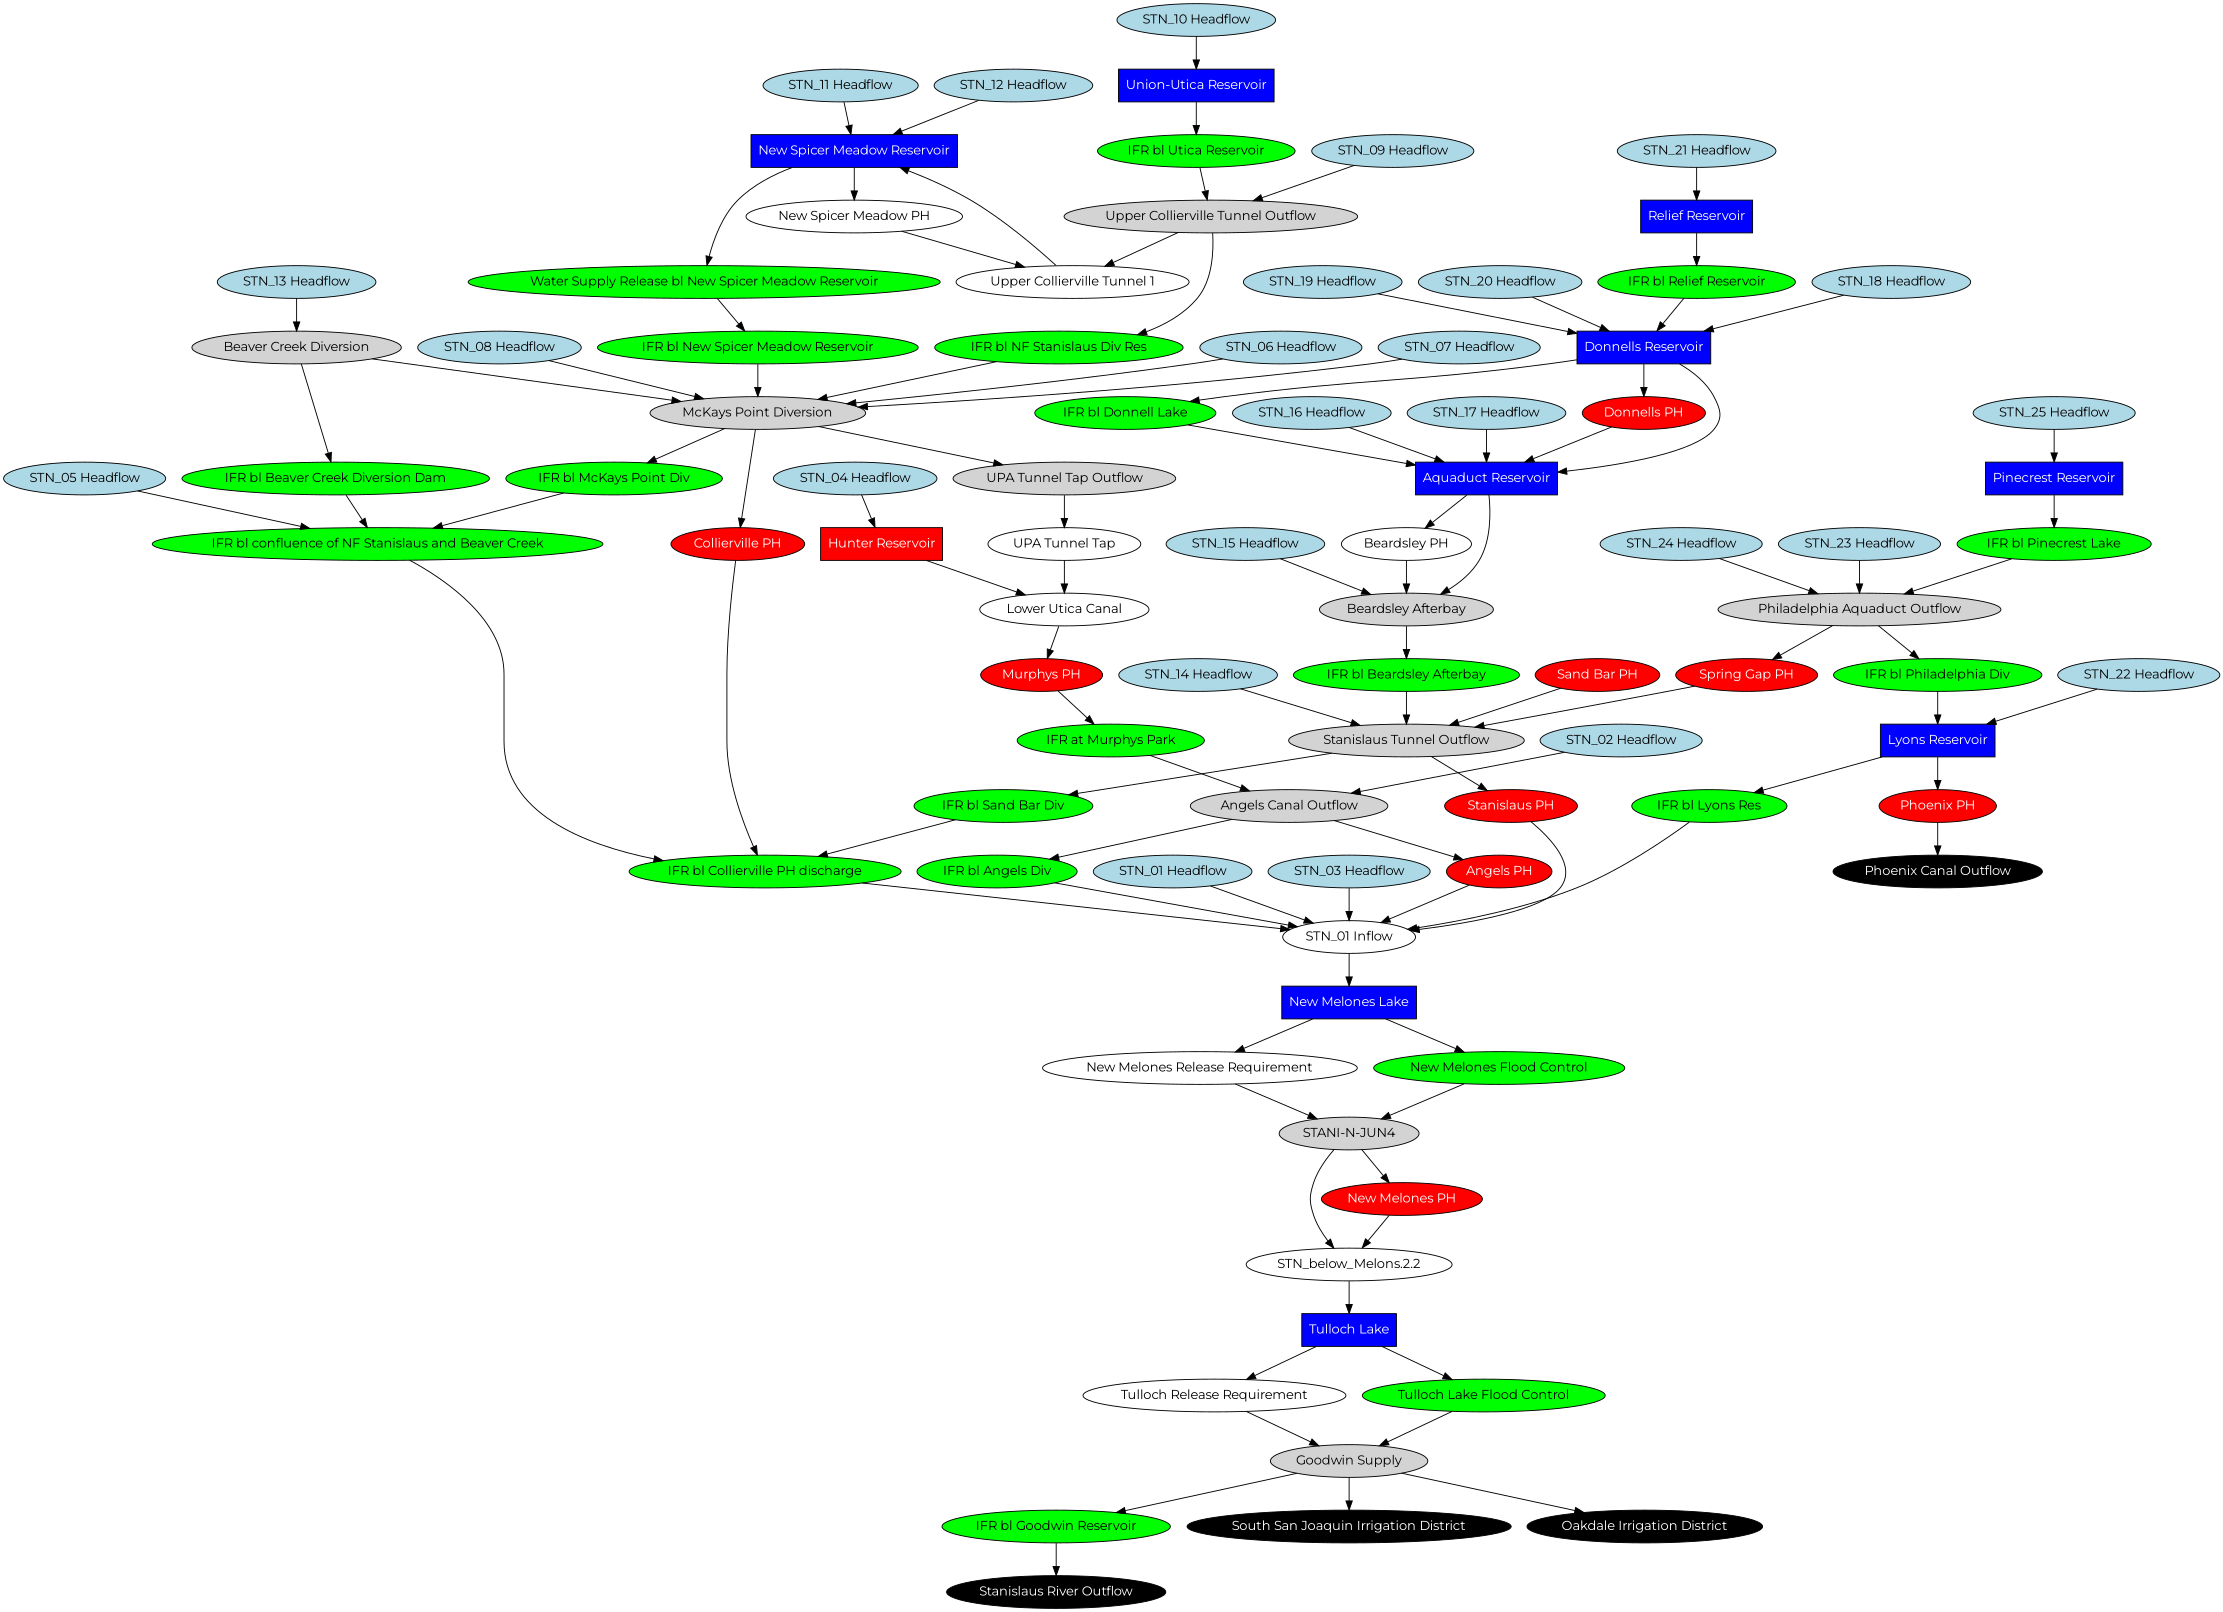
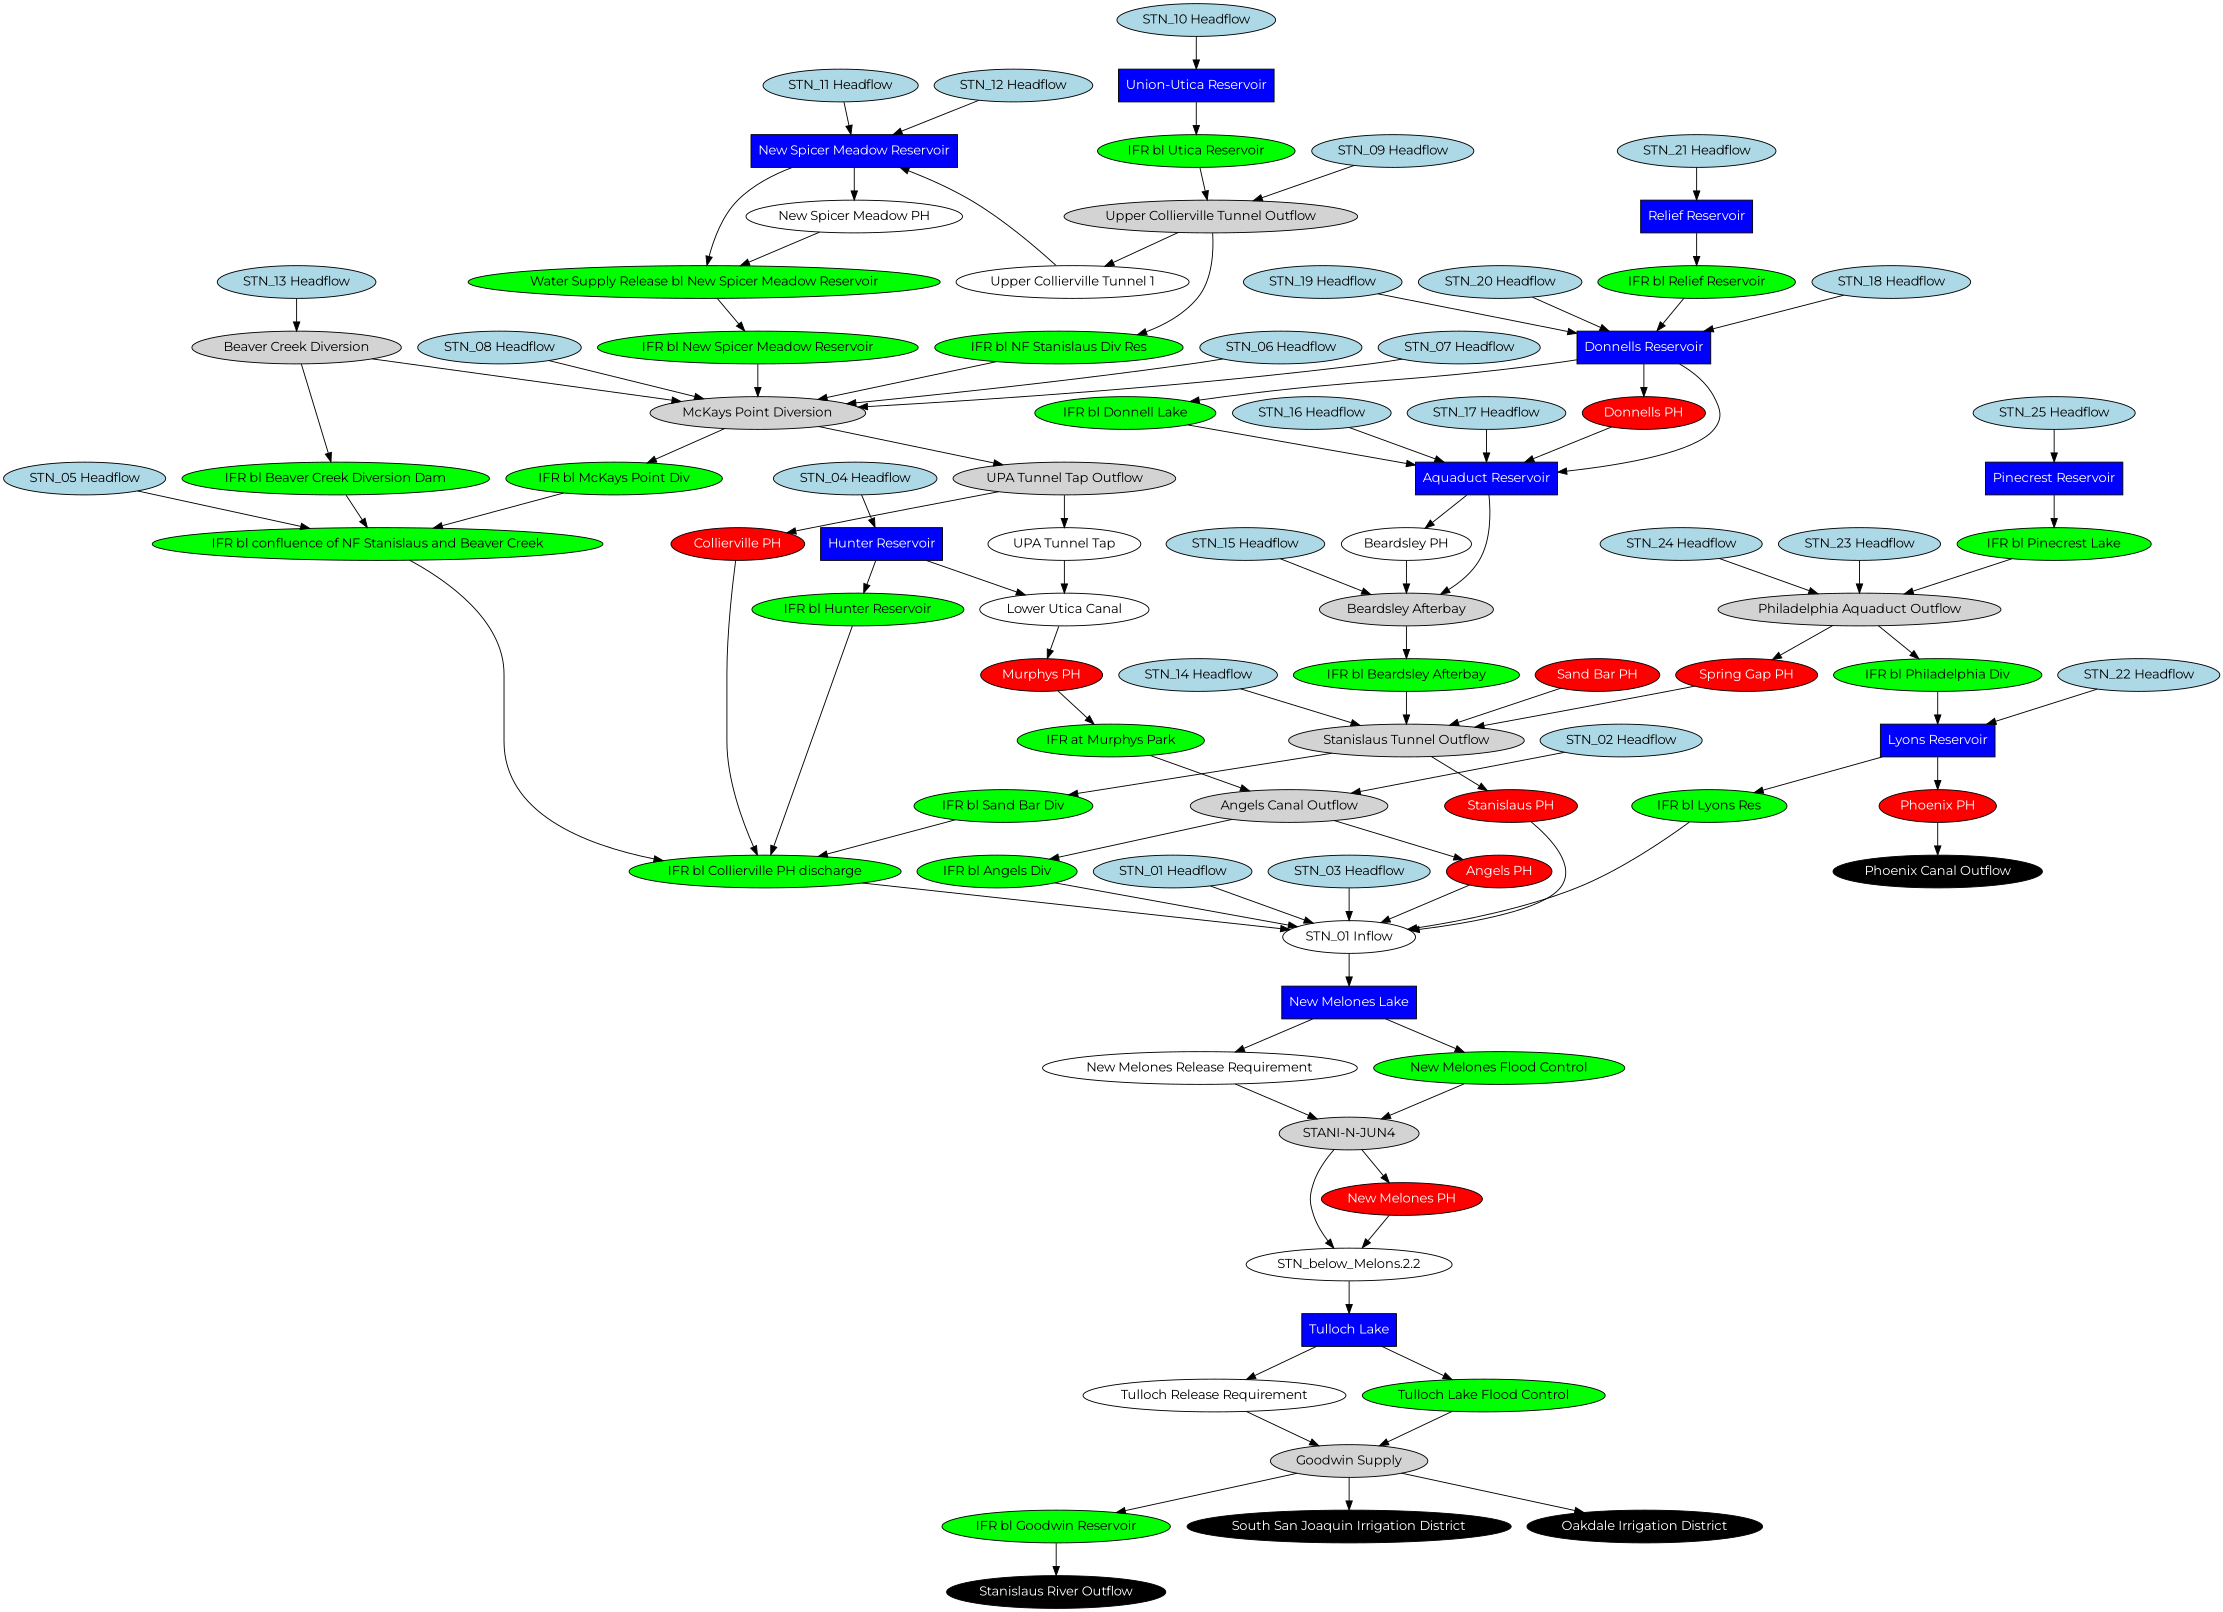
  digraph {
    fontname=Montserrat
    node [fillcolor=lightblue fontcolor=black fontname=Montserrat shape=oval style=filled]
    edge [fontname=Montserrat]
    "Angels PH" [fillcolor=red fontcolor=white]
    "STN_01 Inflow" [fillcolor=white]
    "New Melones Lake" [fillcolor=blue fontcolor=white shape=rect]
    "Angels Canal Outflow" [fillcolor=lightgrey]
    "IFR bl Angels Div" [fillcolor=green]
    n6 [fillcolor=blue fontcolor=white label="Aquaduct Reservoir" shape=rect]
    "Beardsley PH" [fillcolor=white]
    "Beardsley Afterbay" [fillcolor=lightgrey]
    "IFR bl Beardsley Afterbay" [fillcolor=green]
    "Beaver Creek Diversion" [fillcolor=lightgrey]
    "IFR bl Beaver Creek Diversion Dam" [fillcolor=green]
    "McKays Point Diversion" [fillcolor=lightgrey]
    "IFR bl confluence of NF Stanislaus and Beaver Creek" [fillcolor=green]
    "IFR bl McKays Point Div" [fillcolor=green]
    "UPA Tunnel Tap Outflow" [fillcolor=lightgrey]
    "Collierville PH" [fillcolor=red fontcolor=white]
    "IFR bl Collierville PH discharge" [fillcolor=green]
    "Donnells PH" [fillcolor=red fontcolor=white]
    "Donnells Reservoir" [fillcolor=blue fontcolor=white shape=rect]
    "IFR bl Donnell Lake" [fillcolor=green]
    "IFR at Murphys Park" [fillcolor=green]
+   "IFR bl Hunter Reservoir" [fillcolor=green]
    "IFR bl Lyons Res" [fillcolor=green]
    "Water Supply Release bl New Spicer Meadow Reservoir" [fillcolor=green]
    "IFR bl New Spicer Meadow Reservoir" [fillcolor=green]
    "IFR bl Philadelphia Div" [fillcolor=green]
    "Lyons Reservoir" [fillcolor=blue fontcolor=white shape=rect]
    "Phoenix PH" [fillcolor=red fontcolor=white]
    "IFR bl Relief Reservoir" [fillcolor=green]
    "IFR bl Sand Bar Div" [fillcolor=green]
    "IFR bl NF Stanislaus Div Res" [fillcolor=green]
    "IFR bl Goodwin Reservoir" [fillcolor=green]
    "Stanislaus River Outflow" [fillcolor=black fontcolor=white]
    "IFR bl Pinecrest Lake" [fillcolor=green]
    "Philadelphia Aquaduct Outflow" [fillcolor=lightgrey]
    "Spring Gap PH" [fillcolor=red fontcolor=white]
    "IFR bl Utica Reservoir" [fillcolor=green]
    "Upper Collierville Tunnel Outflow" [fillcolor=lightgrey]
    "Upper Collierville Tunnel 1" [fillcolor=white]
    "Stanislaus Tunnel Outflow" [fillcolor=lightgrey]
    "Stanislaus PH" [fillcolor=red fontcolor=white]
-   "Hunter Reservoir" [fillcolor=red fontcolor=white shape=rect]
+   "Hunter Reservoir" [fillcolor=blue fontcolor=white shape=rect]
    "Lower Utica Canal" [fillcolor=white]
    "Murphys PH" [fillcolor=red fontcolor=white]
    "Phoenix Canal Outflow" [fillcolor=black fontcolor=white]
    "UPA Tunnel Tap" [fillcolor=white]
    "New Melones Release Requirement" [fillcolor=white]
    "New Melones Flood Control" [fillcolor=green]
    "STANI-N-JUN4" [fillcolor=lightgrey]
    "New Melones PH" [fillcolor=red fontcolor=white]
    "STN_below_Melons.2.2" [fillcolor=white]
    "Tulloch Lake" [fillcolor=blue fontcolor=white shape=rect]
    "New Spicer Meadow Reservoir" [fillcolor=blue fontcolor=white shape=rect]
    "New Spicer Meadow PH" [fillcolor=white]
    "Pinecrest Reservoir" [fillcolor=blue fontcolor=white shape=rect]
    "Relief Reservoir" [fillcolor=blue fontcolor=white shape=rect]
    "Sand Bar PH" [fillcolor=red fontcolor=white]
    "South San Joaquin Irrigation District" [fillcolor=black fontcolor=white]
    "Oakdale Irrigation District" [fillcolor=black fontcolor=white]
    "STN_01 Headflow"
    "STN_02 Headflow"
    "STN_03 Headflow"
    "STN_04 Headflow"
    "STN_05 Headflow"
    "STN_06 Headflow"
    "STN_07 Headflow"
    "STN_08 Headflow"
    "STN_09 Headflow"
    "Union-Utica Reservoir" [fillcolor=blue fontcolor=white shape=rect]
    "STN_10 Headflow"
    "STN_11 Headflow"
    "STN_12 Headflow"
    "STN_13 Headflow"
    "STN_14 Headflow"
    "STN_15 Headflow"
    "STN_16 Headflow"
    "STN_17 Headflow"
    "STN_18 Headflow"
    "STN_19 Headflow"
    "STN_20 Headflow"
    "STN_21 Headflow"
    "STN_22 Headflow"
    "STN_23 Headflow"
    "STN_24 Headflow"
    "STN_25 Headflow"
    "Tulloch Release Requirement" [fillcolor=white]
    "Tulloch Lake Flood Control" [fillcolor=green]
    n88 [fillcolor=lightgrey label="Goodwin Supply"]
    "Angels PH" -> "STN_01 Inflow"
    "STN_01 Inflow" -> "New Melones Lake"
    "New Melones Lake" -> "New Melones Release Requirement"
    "New Melones Lake" -> "New Melones Flood Control"
    "Angels Canal Outflow" -> "Angels PH"
    "Angels Canal Outflow" -> "IFR bl Angels Div"
    "IFR bl Angels Div" -> "STN_01 Inflow"
    n6 -> "Beardsley PH"
    n6 -> "Beardsley Afterbay"
    "Beardsley PH" -> "Beardsley Afterbay"
    "Beardsley Afterbay" -> "IFR bl Beardsley Afterbay"
    "IFR bl Beardsley Afterbay" -> "Stanislaus Tunnel Outflow"
    "Beaver Creek Diversion" -> "IFR bl Beaver Creek Diversion Dam"
    "Beaver Creek Diversion" -> "McKays Point Diversion"
    "IFR bl Beaver Creek Diversion Dam" -> "IFR bl confluence of NF Stanislaus and Beaver Creek"
    "McKays Point Diversion" -> "IFR bl McKays Point Div"
    "McKays Point Diversion" -> "UPA Tunnel Tap Outflow"
    "IFR bl confluence of NF Stanislaus and Beaver Creek" -> "IFR bl Collierville PH discharge"
    "IFR bl McKays Point Div" -> "IFR bl confluence of NF Stanislaus and Beaver Creek"
-   "McKays Point Diversion" -> "Collierville PH"
+   "UPA Tunnel Tap Outflow" -> "Collierville PH"
    "UPA Tunnel Tap Outflow" -> "UPA Tunnel Tap"
    "Collierville PH" -> "IFR bl Collierville PH discharge"
    "IFR bl Collierville PH discharge" -> "STN_01 Inflow"
    "Donnells PH" -> n6
    "Donnells Reservoir" -> n6
    "Donnells Reservoir" -> "Donnells PH"
    "Donnells Reservoir" -> "IFR bl Donnell Lake"
    "IFR bl Donnell Lake" -> n6
    "IFR at Murphys Park" -> "Angels Canal Outflow"
+   "IFR bl Hunter Reservoir" -> "IFR bl Collierville PH discharge"
    "IFR bl Lyons Res" -> "STN_01 Inflow"
    "Water Supply Release bl New Spicer Meadow Reservoir" -> "IFR bl New Spicer Meadow Reservoir"
    "IFR bl New Spicer Meadow Reservoir" -> "McKays Point Diversion"
    "IFR bl Philadelphia Div" -> "Lyons Reservoir"
    "Lyons Reservoir" -> "IFR bl Lyons Res"
    "Lyons Reservoir" -> "Phoenix PH"
    "Phoenix PH" -> "Phoenix Canal Outflow"
    "IFR bl Relief Reservoir" -> "Donnells Reservoir"
    "IFR bl Sand Bar Div" -> "IFR bl Collierville PH discharge"
    "IFR bl NF Stanislaus Div Res" -> "McKays Point Diversion"
    "IFR bl Goodwin Reservoir" -> "Stanislaus River Outflow"
    "IFR bl Pinecrest Lake" -> "Philadelphia Aquaduct Outflow"
    "Philadelphia Aquaduct Outflow" -> "IFR bl Philadelphia Div"
    "Philadelphia Aquaduct Outflow" -> "Spring Gap PH"
    "Spring Gap PH" -> "Stanislaus Tunnel Outflow"
    "IFR bl Utica Reservoir" -> "Upper Collierville Tunnel Outflow"
    "Upper Collierville Tunnel Outflow" -> "IFR bl NF Stanislaus Div Res"
    "Upper Collierville Tunnel Outflow" -> "Upper Collierville Tunnel 1"
    "Upper Collierville Tunnel 1" -> "New Spicer Meadow Reservoir"
    "Stanislaus Tunnel Outflow" -> "IFR bl Sand Bar Div"
    "Stanislaus Tunnel Outflow" -> "Stanislaus PH"
    "Stanislaus PH" -> "STN_01 Inflow"
+   "Hunter Reservoir" -> "IFR bl Hunter Reservoir"
    "Hunter Reservoir" -> "Lower Utica Canal"
    "Lower Utica Canal" -> "Murphys PH"
    "Murphys PH" -> "IFR at Murphys Park"
    "UPA Tunnel Tap" -> "Lower Utica Canal"
    "New Melones Release Requirement" -> "STANI-N-JUN4"
    "New Melones Flood Control" -> "STANI-N-JUN4"
    "STANI-N-JUN4" -> "New Melones PH"
    "STANI-N-JUN4" -> "STN_below_Melons.2.2"
    "New Melones PH" -> "STN_below_Melons.2.2"
    "STN_below_Melons.2.2" -> "Tulloch Lake"
    "Tulloch Lake" -> "Tulloch Release Requirement"
    "Tulloch Lake" -> "Tulloch Lake Flood Control"
    "New Spicer Meadow Reservoir" -> "Water Supply Release bl New Spicer Meadow Reservoir"
    "New Spicer Meadow Reservoir" -> "New Spicer Meadow PH"
-   "New Spicer Meadow PH" -> "Upper Collierville Tunnel 1"
+   "New Spicer Meadow PH" -> "Water Supply Release bl New Spicer Meadow Reservoir"
    "Pinecrest Reservoir" -> "IFR bl Pinecrest Lake"
    "Relief Reservoir" -> "IFR bl Relief Reservoir"
    "Sand Bar PH" -> "Stanislaus Tunnel Outflow"
    "STN_01 Headflow" -> "STN_01 Inflow"
    "STN_02 Headflow" -> "Angels Canal Outflow"
    "STN_03 Headflow" -> "STN_01 Inflow"
    "STN_04 Headflow" -> "Hunter Reservoir"
    "STN_05 Headflow" -> "IFR bl confluence of NF Stanislaus and Beaver Creek"
    "STN_06 Headflow" -> "McKays Point Diversion"
    "STN_07 Headflow" -> "McKays Point Diversion"
    "STN_08 Headflow" -> "McKays Point Diversion"
    "STN_09 Headflow" -> "Upper Collierville Tunnel Outflow"
    "Union-Utica Reservoir" -> "IFR bl Utica Reservoir"
    "STN_10 Headflow" -> "Union-Utica Reservoir"
    "STN_11 Headflow" -> "New Spicer Meadow Reservoir"
    "STN_12 Headflow" -> "New Spicer Meadow Reservoir"
    "STN_13 Headflow" -> "Beaver Creek Diversion"
    "STN_14 Headflow" -> "Stanislaus Tunnel Outflow"
    "STN_15 Headflow" -> "Beardsley Afterbay"
    "STN_16 Headflow" -> n6
    "STN_17 Headflow" -> n6
    "STN_18 Headflow" -> "Donnells Reservoir"
    "STN_19 Headflow" -> "Donnells Reservoir"
    "STN_20 Headflow" -> "Donnells Reservoir"
    "STN_21 Headflow" -> "Relief Reservoir"
    "STN_22 Headflow" -> "Lyons Reservoir"
    "STN_23 Headflow" -> "Philadelphia Aquaduct Outflow"
    "STN_24 Headflow" -> "Philadelphia Aquaduct Outflow"
    "STN_25 Headflow" -> "Pinecrest Reservoir"
    "Tulloch Release Requirement" -> n88
    "Tulloch Lake Flood Control" -> n88
    n88 -> "IFR bl Goodwin Reservoir"
    n88 -> "South San Joaquin Irrigation District"
    n88 -> "Oakdale Irrigation District"
  }
